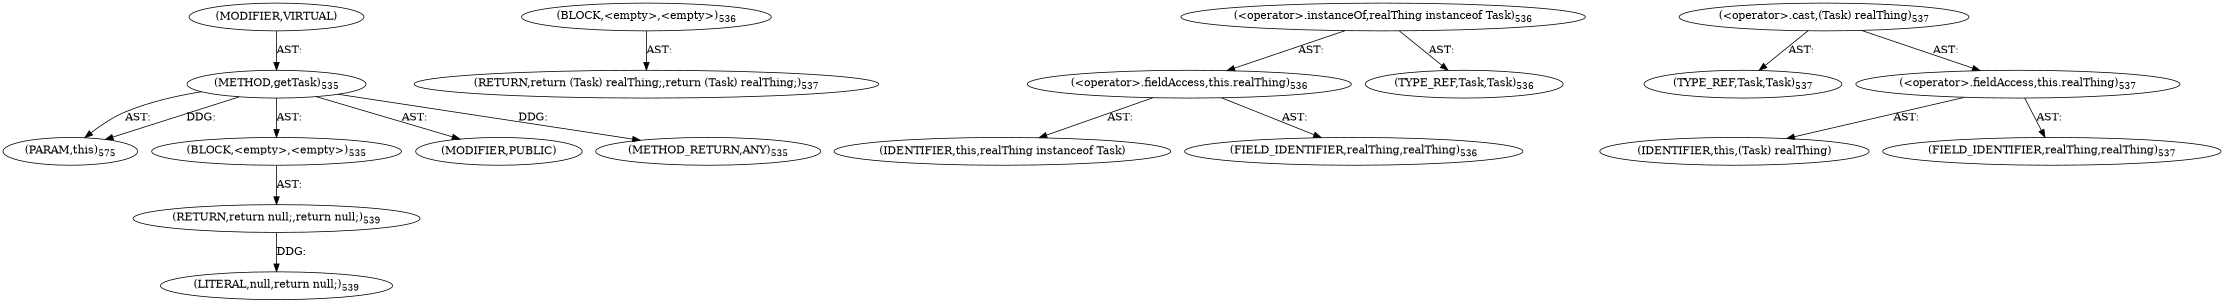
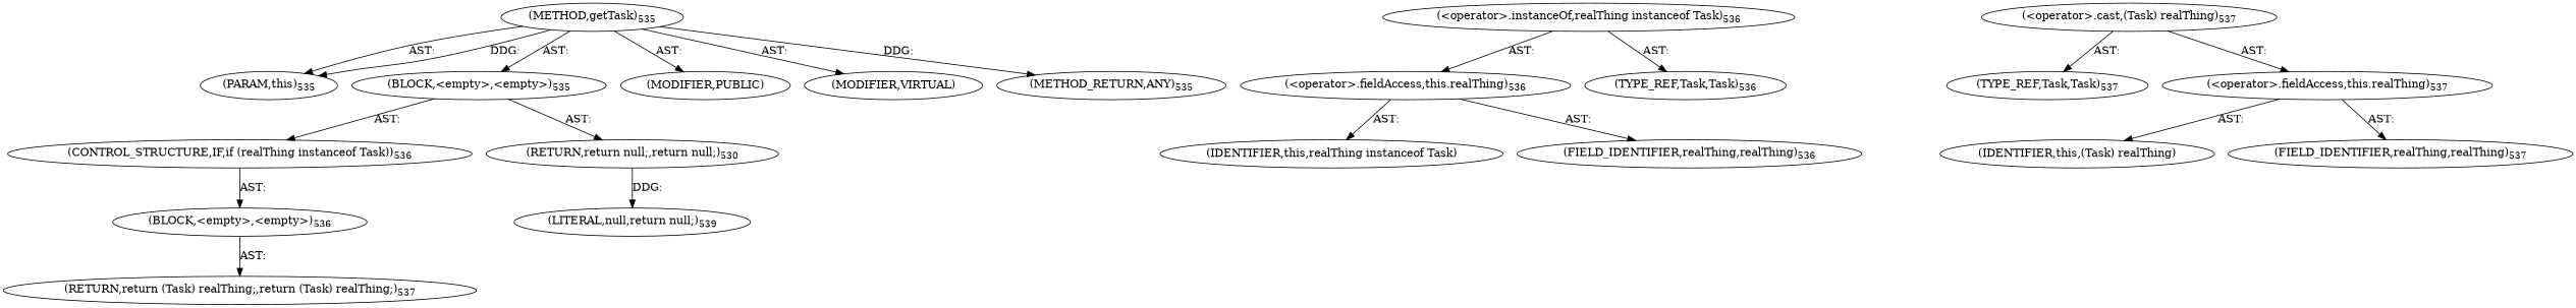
  digraph {
    n1 [label=<(METHOD,getTask)<SUB>535</SUB>>]
-   n2 [label=<(PARAM,this)<SUB>575</SUB>>]
+   n2 [label=<(PARAM,this)<SUB>535</SUB>>]
    n3 [label=<(BLOCK,&lt;empty&gt;,&lt;empty&gt;)<SUB>535</SUB>>]
    n4 [label=<(MODIFIER,PUBLIC)>]
    n5 [label=<(MODIFIER,VIRTUAL)>]
    n6 [label=<(METHOD_RETURN,ANY)<SUB>535</SUB>>]
-   n8 [label=<(RETURN,return null;,return null;)<SUB>539</SUB>>]
+   n7 [label=<(CONTROL_STRUCTURE,IF,if (realThing instanceof Task))<SUB>536</SUB>>]
+   n8 [label=<(RETURN,return null;,return null;)<SUB>530</SUB>>]
    n9 [label=<(BLOCK,&lt;empty&gt;,&lt;empty&gt;)<SUB>536</SUB>>]
    n10 [label=<(LITERAL,null,return null;)<SUB>539</SUB>>]
    n11 [label=<(&lt;operator&gt;.instanceOf,realThing instanceof Task)<SUB>536</SUB>>]
    n12 [label=<(&lt;operator&gt;.fieldAccess,this.realThing)<SUB>536</SUB>>]
    n13 [label=<(TYPE_REF,Task,Task)<SUB>536</SUB>>]
    n14 [label=<(RETURN,return (Task) realThing;,return (Task) realThing;)<SUB>537</SUB>>]
    n15 [label=<(IDENTIFIER,this,realThing instanceof Task)>]
    n16 [label=<(FIELD_IDENTIFIER,realThing,realThing)<SUB>536</SUB>>]
    n17 [label=<(&lt;operator&gt;.cast,(Task) realThing)<SUB>537</SUB>>]
    n18 [label=<(TYPE_REF,Task,Task)<SUB>537</SUB>>]
    n19 [label=<(&lt;operator&gt;.fieldAccess,this.realThing)<SUB>537</SUB>>]
    n20 [label=<(IDENTIFIER,this,(Task) realThing)>]
    n21 [label=<(FIELD_IDENTIFIER,realThing,realThing)<SUB>537</SUB>>]
    n1 -> n2 [label="AST: "]
    n1 -> n2 [label="DDG: "]
    n1 -> n3 [label="AST: "]
    n1 -> n4 [label="AST: "]
-   n5 -> n1 [label="AST: "]
+   n1 -> n5 [label="AST: "]
    n1 -> n6 [label="DDG: "]
+   n3 -> n7 [label="AST: "]
    n3 -> n8 [label="AST: "]
+   n7 -> n9 [label="AST: "]
    n8 -> n10 [label="DDG: "]
    n9 -> n14 [label="AST: "]
    n11 -> n12 [label="AST: "]
    n11 -> n13 [label="AST: "]
    n12 -> n15 [label="AST: "]
    n12 -> n16 [label="AST: "]
    n17 -> n18 [label="AST: "]
    n17 -> n19 [label="AST: "]
    n19 -> n20 [label="AST: "]
    n19 -> n21 [label="AST: "]
  }
